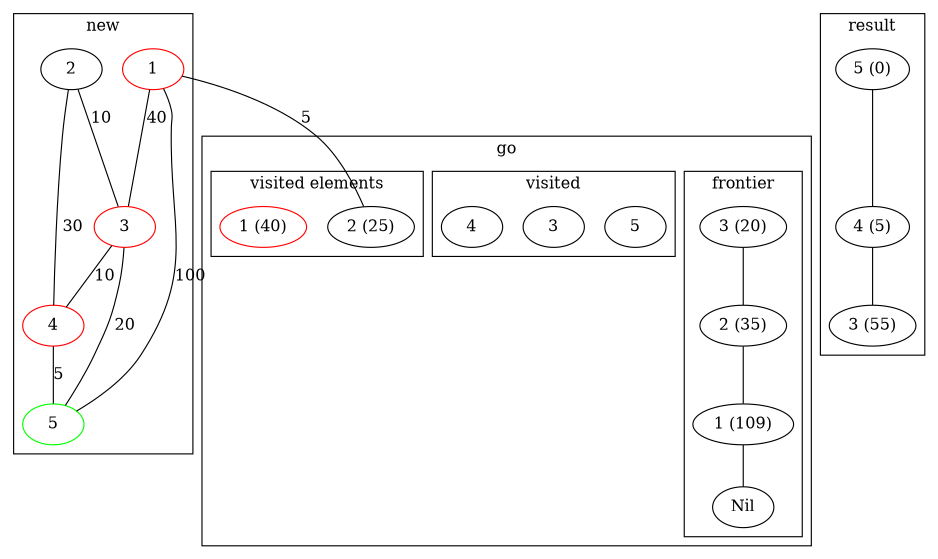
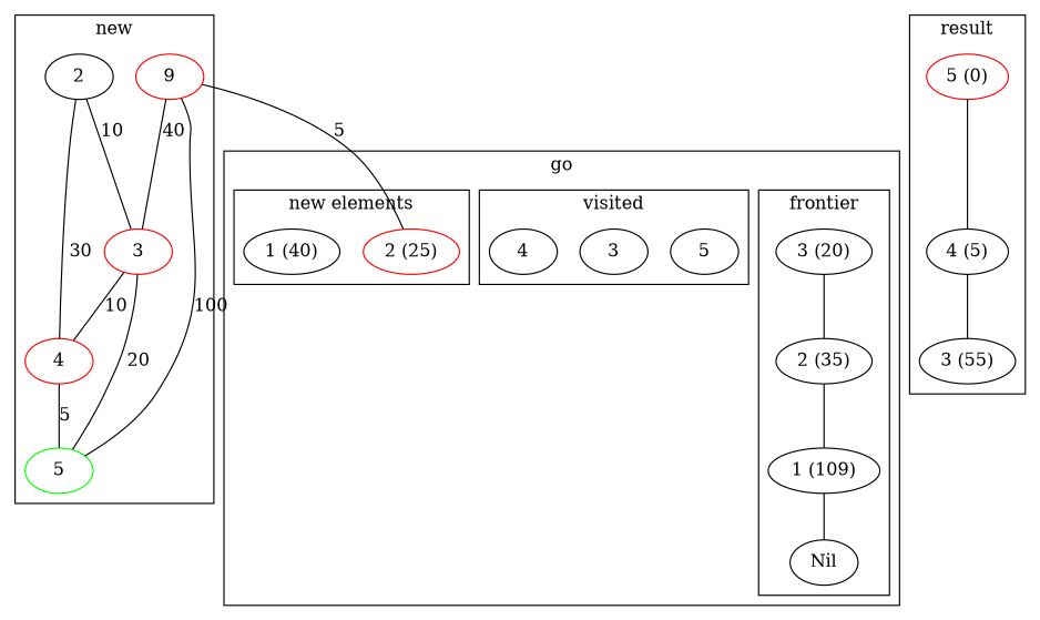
  graph {
-   n1 [color=red label=1]
+   n1 [color=red label=9]
    n2 [label=2]
    n3 [color=red label=3]
    n4 [color=green label=5]
    n5 [color=red label=4]
    n6 [label="3 (20)"]
    n7 [label="2 (35)"]
    n8 [label="1 (109)"]
    n9 [label=Nil]
    n10 [label=5]
    n11 [label=3]
    n12 [label=4]
-   n13 [label="2 (25)"]
-   n14 [label="1 (40)" color=red]
-   n15 [label="5 (0)"]
+   n13 [label="2 (25)" color=red]
+   n14 [label="1 (40)"]
+   n15 [label="5 (0)" color=red]
    n16 [label="4 (5)"]
    n17 [label="3 (55)"]
    subgraph cluster_1 {
      label=new
      n1
      n2
      n3
      n4
      n5
    }
    subgraph cluster_2 {
      label=go
      subgraph cluster_3 {
        label=frontier
        n6
        n7
        n8
        n9
      }
      subgraph cluster_4 {
        label=visited
        n10
        n11
        n12
      }
      subgraph cluster_5 {
        label="current location"
      }
      subgraph cluster_6 {
-       label="visited elements"
+       label="new elements"
        n13
        n14
      }
    }
    subgraph cluster_7 {
      label=result
      n15
      n16
      n17
    }
    n1 -- n3 [label=40 weight=60]
    n1 -- n4 [label=100 weight=1]
    n1 -- n13 [label=5 weight=95]
    n2 -- n3 [label=10 weight=90]
    n2 -- n5 [label=30 weight=70]
    n3 -- n4 [label=20 weight=80]
    n3 -- n5 [label=10 weight=90]
    n5 -- n4 [label=5 weight=95]
    n6 -- n7
    n7 -- n8
    n8 -- n9
    n15 -- n16
    n16 -- n17
  }
